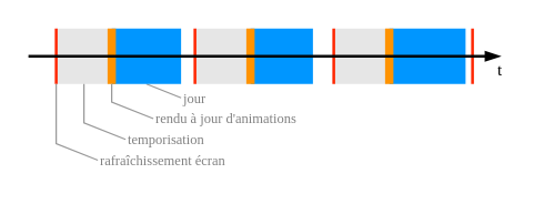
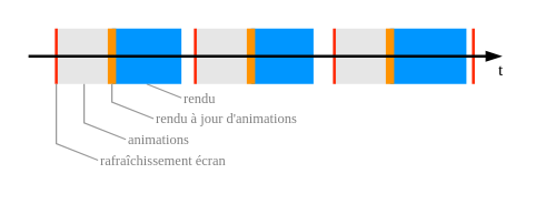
  <mxCell id="0" />
  <mxCell id="1" parent="0" />
  <mxCell id="2" value="" style="endArrow=none;html=1;strokeColor=#999999;strokeWidth=1;fontFamily=Verdana;fontColor=none;endFill=0;entryX=0;entryY=0.5;entryDx=0;entryDy=0;exitX=0.5;exitY=1;exitDx=0;exitDy=0;rounded=0;" edge="1" parent="1" source="12" target="18"><mxGeometry width="50" height="50" relative="1" as="geometry"><mxPoint x="10" y="210" as="sourcePoint" /><mxPoint x="60" y="160" as="targetPoint" /><Array as="points" /></mxGeometry></mxCell>
  <mxCell id="3" value="" style="endArrow=none;html=1;strokeWidth=2;fontFamily=Verdana;fontColor=none;noLabel=1;strokeColor=#FF2600;" edge="1" parent="1"><mxGeometry width="50" height="50" relative="1" as="geometry"><mxPoint x="340" y="60" as="sourcePoint" /><mxPoint x="340" y="20" as="targetPoint" /></mxGeometry></mxCell>
  <mxCell id="4" value="" style="rounded=0;whiteSpace=wrap;html=1;fillColor=#0096FF;fontFamily=Verdana;fontColor=none;strokeColor=none;gradientColor=none;" vertex="1" parent="1"><mxGeometry x="180" y="20" width="45" height="40" as="geometry" /></mxCell>
  <mxCell id="5" value="" style="rounded=0;whiteSpace=wrap;html=1;fontFamily=Verdana;fontColor=none;strokeColor=none;fillColor=#E6E6E6;" vertex="1" parent="1"><mxGeometry x="140" y="20" width="40" height="40" as="geometry" /></mxCell>
  <mxCell id="6" value="" style="endArrow=none;html=1;strokeColor=#FF9300;strokeWidth=6;fontFamily=Verdana;fontColor=none;" edge="1" parent="1"><mxGeometry width="50" height="50" relative="1" as="geometry"><mxPoint x="180" y="60" as="sourcePoint" /><mxPoint x="180" y="20" as="targetPoint" /></mxGeometry></mxCell>
  <mxCell id="7" value="" style="endArrow=none;html=1;strokeWidth=2;fontFamily=Verdana;fontColor=none;noLabel=1;strokeColor=#FF2600;" edge="1" parent="1"><mxGeometry width="50" height="50" relative="1" as="geometry"><mxPoint x="140" y="60" as="sourcePoint" /><mxPoint x="140" y="20" as="targetPoint" /></mxGeometry></mxCell>
  <mxCell id="8" value="" style="rounded=0;whiteSpace=wrap;html=1;fillColor=#0096FF;fontFamily=Verdana;fontColor=none;strokeColor=none;gradientColor=none;" vertex="1" parent="1"><mxGeometry x="280" y="20" width="55" height="40" as="geometry" /></mxCell>
  <mxCell id="9" value="" style="rounded=0;whiteSpace=wrap;html=1;fontFamily=Verdana;fontColor=none;strokeColor=none;fillColor=#E6E6E6;" vertex="1" parent="1"><mxGeometry x="240" y="20" width="40" height="40" as="geometry" /></mxCell>
  <mxCell id="10" value="" style="endArrow=none;html=1;strokeColor=#FF9300;strokeWidth=6;fontFamily=Verdana;fontColor=none;" edge="1" parent="1"><mxGeometry width="50" height="50" relative="1" as="geometry"><mxPoint x="280" y="60" as="sourcePoint" /><mxPoint x="280" y="20" as="targetPoint" /></mxGeometry></mxCell>
  <mxCell id="11" value="" style="endArrow=none;html=1;strokeWidth=2;fontFamily=Verdana;fontColor=none;noLabel=1;strokeColor=#FF2600;" edge="1" parent="1"><mxGeometry width="50" height="50" relative="1" as="geometry"><mxPoint x="240" y="60" as="sourcePoint" /><mxPoint x="240" y="20" as="targetPoint" /></mxGeometry></mxCell>
  <mxCell id="12" value="" style="rounded=0;whiteSpace=wrap;html=1;fillColor=#0096FF;fontFamily=Verdana;fontColor=none;strokeColor=none;gradientColor=none;" vertex="1" parent="1"><mxGeometry x="80" y="20" width="50" height="40" as="geometry" /></mxCell>
  <mxCell id="13" value="" style="rounded=0;whiteSpace=wrap;html=1;fontFamily=Verdana;fontColor=none;strokeColor=none;fillColor=#E6E6E6;" vertex="1" parent="1"><mxGeometry x="40" y="20" width="40" height="40" as="geometry" /></mxCell>
  <mxCell id="14" value="" style="endArrow=none;html=1;strokeColor=#FF9300;strokeWidth=6;fontFamily=Verdana;fontColor=none;" edge="1" parent="1"><mxGeometry width="50" height="50" relative="1" as="geometry"><mxPoint x="80" y="60" as="sourcePoint" /><mxPoint x="80" y="20" as="targetPoint" /></mxGeometry></mxCell>
  <mxCell id="15" value="" style="endArrow=none;html=1;strokeWidth=2;fontFamily=Verdana;fontColor=none;noLabel=1;strokeColor=#FF2600;" edge="1" parent="1"><mxGeometry width="50" height="50" relative="1" as="geometry"><mxPoint x="40" y="60" as="sourcePoint" /><mxPoint x="40" y="20" as="targetPoint" /></mxGeometry></mxCell>
  <mxCell id="16" value="" style="endArrow=blockThin;html=1;strokeWidth=2;endFill=1;" edge="1" parent="1"><mxGeometry width="50" height="50" relative="1" as="geometry"><mxPoint x="20" y="40" as="sourcePoint" /><mxPoint x="360" y="40" as="targetPoint" /></mxGeometry></mxCell>
  <mxCell id="17" value="t" style="text;html=1;strokeColor=none;fillColor=none;align=center;verticalAlign=middle;whiteSpace=wrap;rounded=0;fontFamily=Verdana;" vertex="1" parent="1"><mxGeometry x="350" y="40" width="20" height="20" as="geometry" /></mxCell>
- <mxCell id="18" value="jour" style="text;html=1;strokeColor=none;fillColor=none;align=left;verticalAlign=middle;whiteSpace=wrap;rounded=0;fontFamily=Verdana;fontColor=#808080;fontSize=10;" vertex="1" parent="1"><mxGeometry x="130" y="60" width="40" height="20" as="geometry" /></mxCell>
+ <mxCell id="18" value="rendu" style="text;html=1;strokeColor=none;fillColor=none;align=left;verticalAlign=middle;whiteSpace=wrap;rounded=0;fontFamily=Verdana;fontColor=#808080;fontSize=10;" vertex="1" parent="1"><mxGeometry x="130" y="60" width="40" height="20" as="geometry" /></mxCell>
  <mxCell id="19" style="edgeStyle=none;rounded=0;orthogonalLoop=1;jettySize=auto;html=1;endArrow=none;endFill=0;strokeColor=#999999;strokeWidth=1;fontFamily=Verdana;fontColor=none;exitX=0;exitY=0.5;exitDx=0;exitDy=0;" edge="1" parent="1" source="20"><mxGeometry relative="1" as="geometry"><mxPoint x="80" y="60" as="targetPoint" /><Array as="points"><mxPoint x="80" y="73" /></Array></mxGeometry></mxCell>
  <mxCell id="20" value="rendu à jour d'animations" style="text;html=1;strokeColor=none;fillColor=none;align=left;verticalAlign=middle;whiteSpace=wrap;rounded=0;fontFamily=Verdana;fontColor=#808080;fontSize=10;" vertex="1" parent="1"><mxGeometry x="110" y="75" width="165" height="20" as="geometry" /></mxCell>
  <mxCell id="21" style="edgeStyle=none;rounded=0;orthogonalLoop=1;jettySize=auto;html=1;entryX=0.5;entryY=1;entryDx=0;entryDy=0;endArrow=none;endFill=0;strokeColor=#999999;strokeWidth=1;fontFamily=Verdana;fontColor=none;exitX=0;exitY=0.5;exitDx=0;exitDy=0;" edge="1" parent="1" source="22" target="13"><mxGeometry relative="1" as="geometry"><Array as="points"><mxPoint x="60" y="88" /></Array></mxGeometry></mxCell>
- <mxCell id="22" value="temporisation" style="text;html=1;strokeColor=none;fillColor=none;align=left;verticalAlign=middle;whiteSpace=wrap;rounded=0;fontFamily=Verdana;fontColor=#808080;fontSize=10;" vertex="1" parent="1"><mxGeometry x="90" y="90" width="80" height="20" as="geometry" /></mxCell>
+ <mxCell id="22" value="animations" style="text;html=1;strokeColor=none;fillColor=none;align=left;verticalAlign=middle;whiteSpace=wrap;rounded=0;fontFamily=Verdana;fontColor=#808080;fontSize=10;" vertex="1" parent="1"><mxGeometry x="90" y="90" width="80" height="20" as="geometry" /></mxCell>
  <mxCell id="23" style="edgeStyle=none;rounded=0;orthogonalLoop=1;jettySize=auto;html=1;endArrow=none;endFill=0;strokeColor=#999999;strokeWidth=1;fontFamily=Verdana;fontColor=none;exitX=0;exitY=0.5;exitDx=0;exitDy=0;" edge="1" parent="1" source="24"><mxGeometry relative="1" as="geometry"><mxPoint x="40" y="60" as="targetPoint" /><Array as="points"><mxPoint x="40" y="103" /></Array></mxGeometry></mxCell>
  <mxCell id="24" value="rafraîchissement écran" style="text;html=1;strokeColor=none;fillColor=none;align=left;verticalAlign=middle;whiteSpace=wrap;rounded=0;fontFamily=Verdana;fontColor=#808080;fontSize=10;" vertex="1" parent="1"><mxGeometry x="70" y="105" width="140" height="20" as="geometry" /></mxCell>
